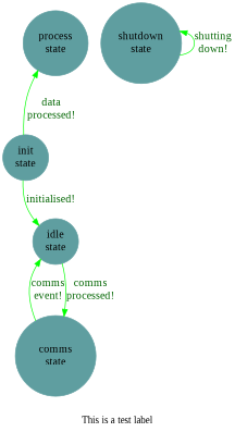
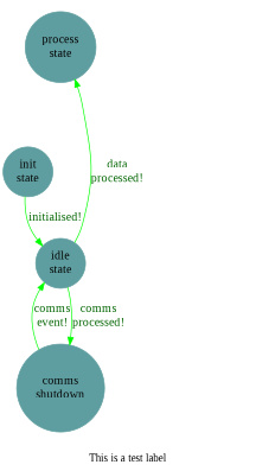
  digraph {
    bgcolor=white
    fontname="Liberation Serif"
    label="This is a test label"
    rankdir=UD
    node [color=cadetblue fillcolor=cadetblue fontcolor=black fontname="Liberation Serif" fontsize=16 shape=circle style=filled url="http://google.com"]
    edge [color=green dir=back fontcolor=darkgreen fontname="Liberation Serif" fontsize=16 url="http://google.com"]
    n1 [label="init\nstate"]
    n2 [label="idle\nstate"]
-   n3 [label="comms\nstate"]
-   n4 [label="shutdown\nstate"]
+   n3 [label="comms\nshutdown"]
    n5 [label="process\nstate"]
    n1 -> n2 [dir=forward label="initialised!"]
    n2 -> n3 [label="comms\nevent!"]
    n3 -> n2 [label="comms\nprocessed!"]
-   n4 -> n4 [label="shutting\ndown!"]
-   n5 -> n1 [label="data\nprocessed!"]
+   n5 -> n2 [label="data\nprocessed!"]
  }
